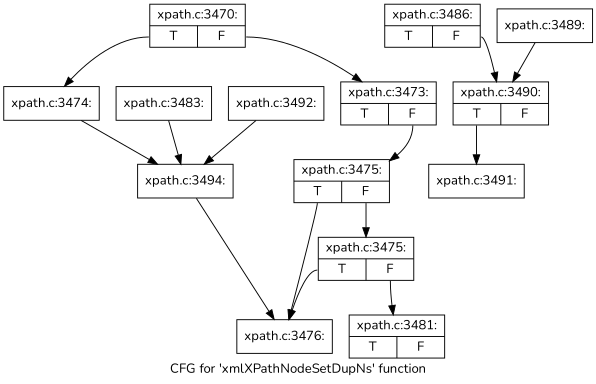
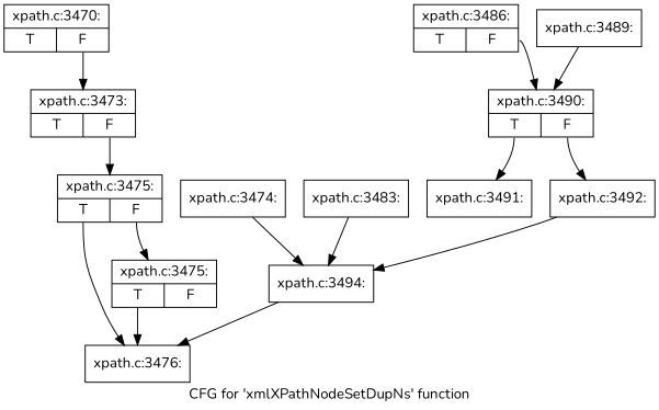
  digraph {
    fontname=Nunito
    label="CFG for 'xmlXPathNodeSetDupNs' function"
    node [fontname=Nunito shape=record]
    edge [fontname=Nunito tailport=s0]
    n1 [label="{xpath.c:3470:|{<s0>T|<s1>F}}"]
    n2 [label="{xpath.c:3474:}"]
    n3 [label="{xpath.c:3473:|{<s0>T|<s1>F}}"]
    n4 [label="{xpath.c:3494:}"]
    n5 [label="{xpath.c:3475:|{<s0>T|<s1>F}}"]
    n6 [label="{xpath.c:3476:}"]
    n7 [label="{xpath.c:3475:|{<s0>T|<s1>F}}"]
-   n8 [label="{xpath.c:3481:|{<s0>T|<s1>F}}"]
    n9 [label="{xpath.c:3483:}"]
    n10 [label="{xpath.c:3486:|{<s0>T|<s1>F}}"]
    n11 [label="{xpath.c:3490:|{<s0>T|<s1>F}}"]
    n12 [label="{xpath.c:3489:}"]
    n13 [label="{xpath.c:3491:}"]
    n14 [label="{xpath.c:3492:}"]
-   n1 -> n2
    n1 -> n3 [tailport=s1]
    n2 -> n4
    n3 -> n5 [tailport=s1]
    n4 -> n6
    n5 -> n6
    n5 -> n7 [tailport=s1]
    n7 -> n6
-   n7 -> n8 [tailport=s1]
    n9 -> n4
    n10 -> n11 [tailport=s1]
    n11 -> n13
+   n11 -> n14 [tailport=s1]
    n12 -> n11
    n14 -> n4
  }
